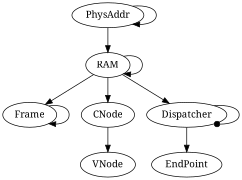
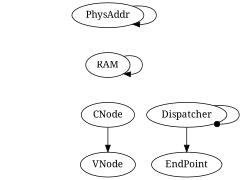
  digraph {
    fontname="Noto Serif"
    node [fontname="Noto Serif"]
    edge [arrowhead=normal fontname="Noto Serif"]
    PhysAddr
    RAM
-   Frame
    CNode
    Dispatcher
    VNode
    EndPoint
    PhysAddr -> PhysAddr
-   PhysAddr -> RAM
    RAM -> RAM
-   RAM -> Frame
-   RAM -> CNode
-   RAM -> Dispatcher
-   Frame -> Frame
    CNode -> VNode
    Dispatcher -> Dispatcher [arrowhead=dot]
    Dispatcher -> EndPoint
  }
